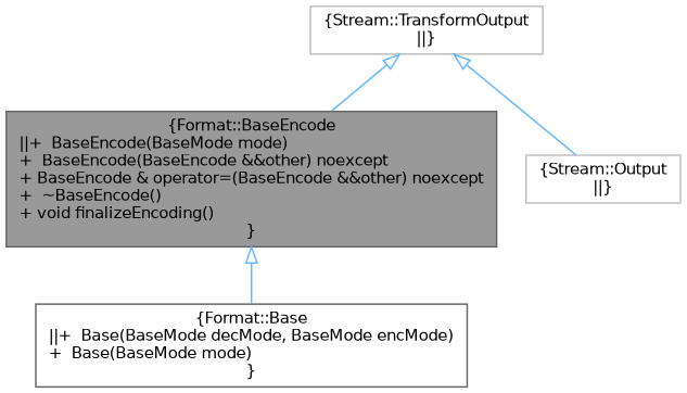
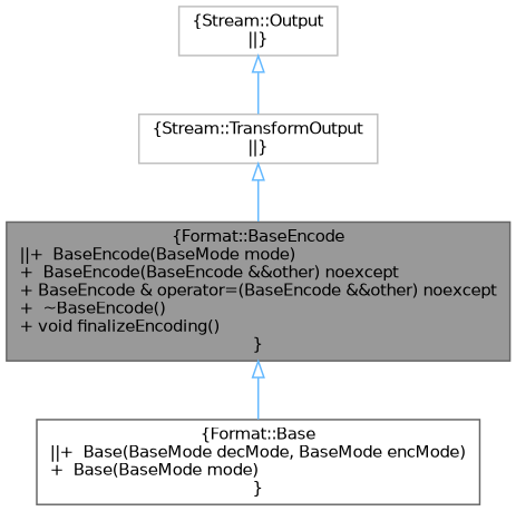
  digraph {
    node [color=gray40 fillcolor=white fontname=Helvetica fontsize=10 shape=box style=filled]
    edge [arrowtail=onormal color=steelblue1 dir=back fontname=Helvetica fontsize=10 labelfontname=Helvetica labelfontsize=10 style=solid]
    n1 [fillcolor=grey60 fontcolor=black height=0.2 label="{Format::BaseEncode\n||+  BaseEncode(BaseMode mode)\l+  BaseEncode(BaseEncode &&other) noexcept\l+ BaseEncode & operator=(BaseEncode &&other) noexcept\l+  ~BaseEncode()\l+ void finalizeEncoding()\l}" width=0.4]
    n2 [height=0.2 label="{Format::Base\n||+  Base(BaseMode decMode, BaseMode encMode)\l+  Base(BaseMode mode)\l}" width=0.4]
    n3 [color=grey75 height=0.2 label="{Stream::TransformOutput\n||}" width=0.4]
    n4 [color=grey75 height=0.2 label="{Stream::Output\n||}" width=0.4]
    n1 -> n2
    n3 -> n1
-   n3 -> n4
+   n4 -> n3
  }
